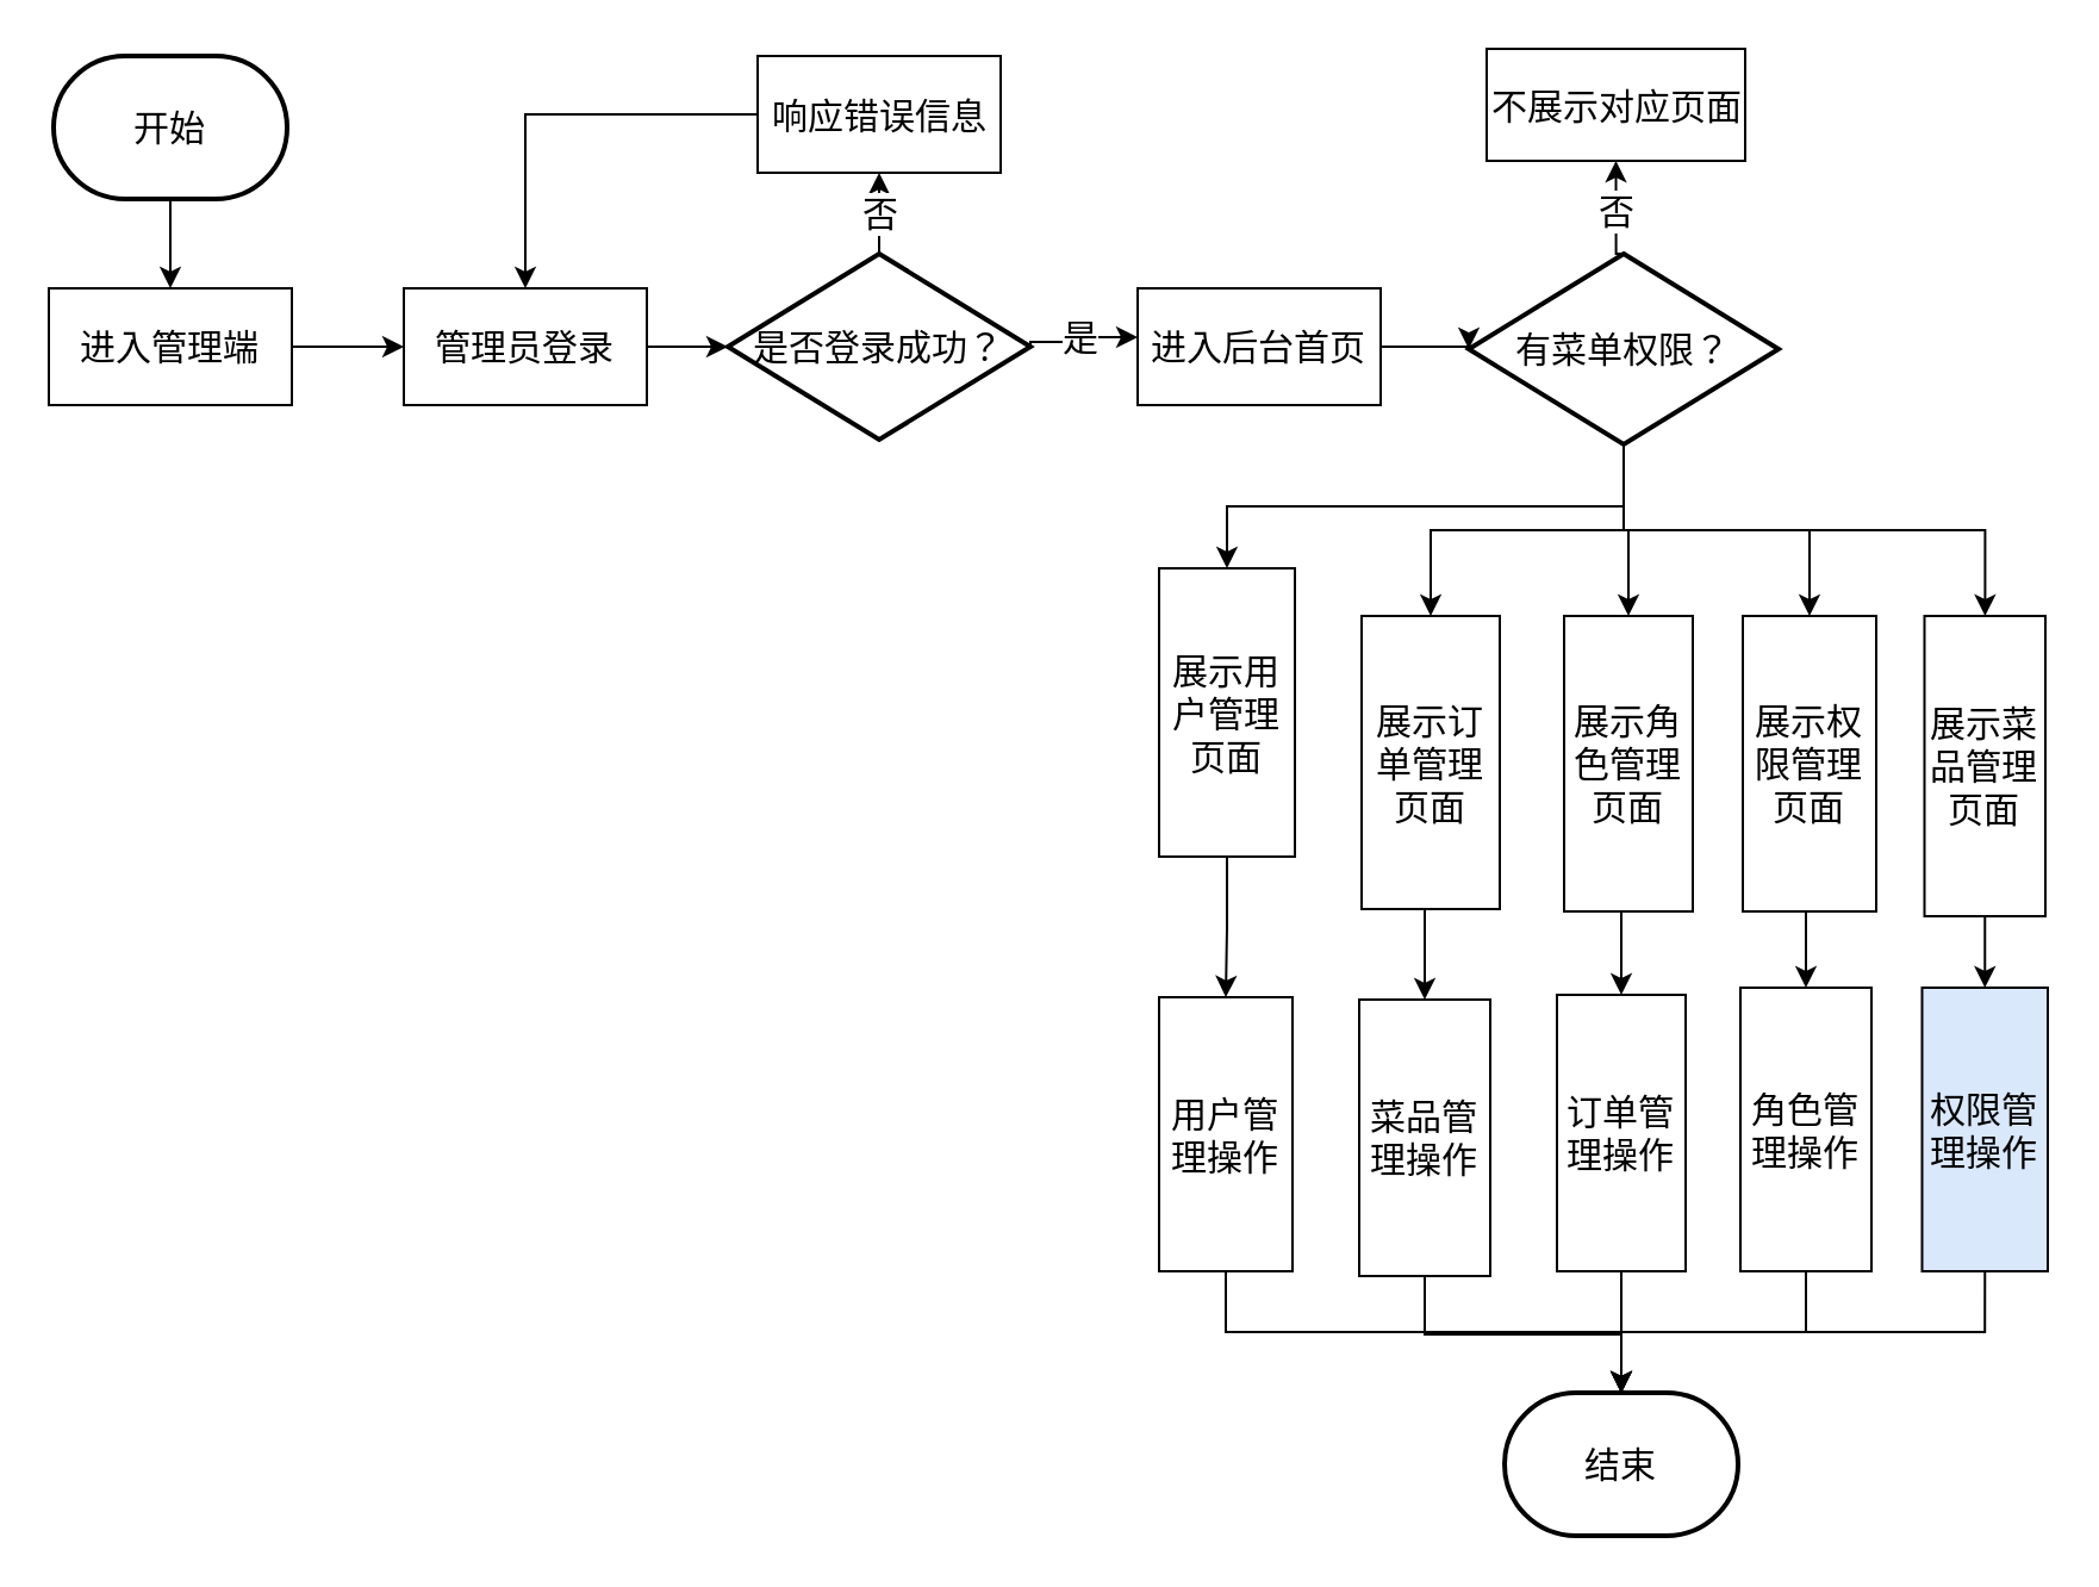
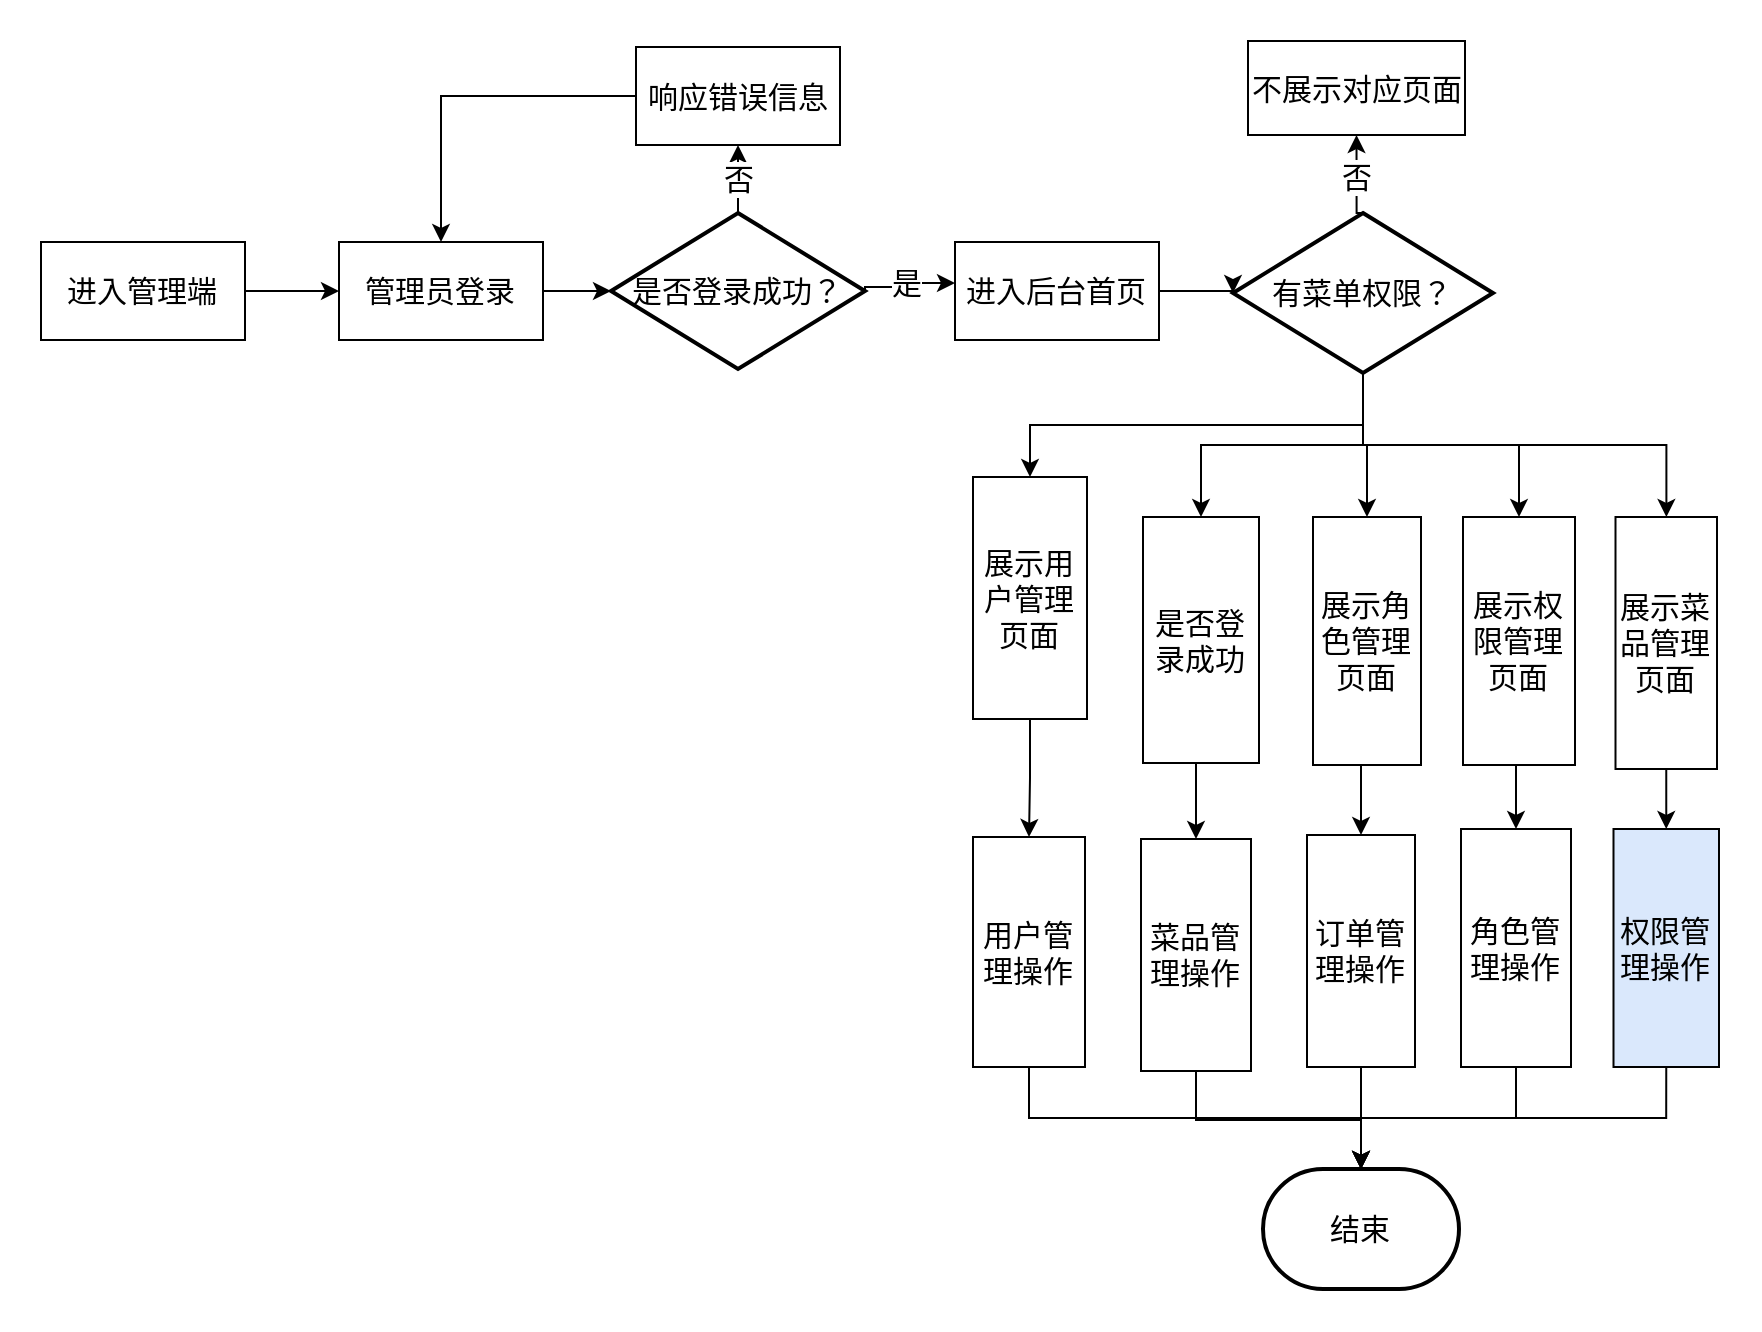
  <mxCell id="0" />
  <mxCell id="1" parent="0" />
- <mxCell id="2" style="edgeStyle=orthogonalEdgeStyle;rounded=0;orthogonalLoop=1;jettySize=auto;html=1;exitX=0.5;exitY=1;exitDx=0;exitDy=0;exitPerimeter=0;" edge="1" parent="1" source="3" target="5"><mxGeometry relative="1" as="geometry" /></mxCell>
- <mxCell id="3" value="开始" style="strokeWidth=2;html=1;shape=mxgraph.flowchart.terminator;whiteSpace=wrap;fontSize=15;" vertex="1" parent="1"><mxGeometry x="22" y="23" width="98" height="60" as="geometry" /></mxCell>
  <mxCell id="4" style="edgeStyle=orthogonalEdgeStyle;rounded=0;orthogonalLoop=1;jettySize=auto;html=1;exitX=1;exitY=0.5;exitDx=0;exitDy=0;entryX=0;entryY=0.5;entryDx=0;entryDy=0;" edge="1" parent="1" source="5" target="7"><mxGeometry relative="1" as="geometry" /></mxCell>
  <mxCell id="5" value="进入管理端" style="rounded=0;whiteSpace=wrap;html=1;fontSize=15;" vertex="1" parent="1"><mxGeometry x="20" y="120.5" width="102" height="49" as="geometry" /></mxCell>
  <mxCell id="6" style="edgeStyle=orthogonalEdgeStyle;rounded=0;orthogonalLoop=1;jettySize=auto;html=1;exitX=1;exitY=0.5;exitDx=0;exitDy=0;entryX=0;entryY=0.5;entryDx=0;entryDy=0;entryPerimeter=0;" edge="1" parent="1" source="7" target="10"><mxGeometry relative="1" as="geometry" /></mxCell>
  <mxCell id="7" value="管理员登录" style="rounded=0;whiteSpace=wrap;html=1;fontSize=15;" vertex="1" parent="1"><mxGeometry x="169" y="120.5" width="102" height="49" as="geometry" /></mxCell>
  <mxCell id="8" value="是" style="edgeStyle=orthogonalEdgeStyle;rounded=0;orthogonalLoop=1;jettySize=auto;html=1;exitX=1;exitY=0.5;exitDx=0;exitDy=0;exitPerimeter=0;fontSize=15;" edge="1" parent="1" source="10" target="12"><mxGeometry relative="1" as="geometry"><Array as="points"><mxPoint x="432" y="143" /><mxPoint x="452" y="143" /><mxPoint x="452" y="141" /></Array></mxGeometry></mxCell>
  <mxCell id="9" value="否" style="edgeStyle=orthogonalEdgeStyle;rounded=0;orthogonalLoop=1;jettySize=auto;html=1;fontSize=15;" edge="1" parent="1" source="10" target="14"><mxGeometry relative="1" as="geometry" /></mxCell>
  <mxCell id="10" value="&lt;font style=&quot;font-size: 15px;&quot;&gt;是否登录成功？&lt;/font&gt;" style="strokeWidth=2;html=1;shape=mxgraph.flowchart.decision;whiteSpace=wrap;fontSize=15;" vertex="1" parent="1"><mxGeometry x="305" y="106" width="127" height="78" as="geometry" /></mxCell>
  <mxCell id="11" style="edgeStyle=orthogonalEdgeStyle;rounded=0;orthogonalLoop=1;jettySize=auto;html=1;exitX=1;exitY=0.5;exitDx=0;exitDy=0;entryX=0;entryY=0.5;entryDx=0;entryDy=0;entryPerimeter=0;" edge="1" parent="1" source="12" target="21"><mxGeometry relative="1" as="geometry" /></mxCell>
  <mxCell id="12" value="进入后台首页" style="rounded=0;whiteSpace=wrap;html=1;fontSize=15;" vertex="1" parent="1"><mxGeometry x="477" y="120.5" width="102" height="49" as="geometry" /></mxCell>
  <mxCell id="13" style="edgeStyle=orthogonalEdgeStyle;rounded=0;orthogonalLoop=1;jettySize=auto;html=1;exitX=0;exitY=0.5;exitDx=0;exitDy=0;" edge="1" parent="1" source="14" target="7"><mxGeometry relative="1" as="geometry" /></mxCell>
  <mxCell id="14" value="响应错误信息" style="rounded=0;whiteSpace=wrap;html=1;fontSize=15;" vertex="1" parent="1"><mxGeometry x="317.5" y="23" width="102" height="49" as="geometry" /></mxCell>
  <mxCell id="15" value="否" style="edgeStyle=orthogonalEdgeStyle;rounded=0;orthogonalLoop=1;jettySize=auto;html=1;exitX=0.5;exitY=0;exitDx=0;exitDy=0;exitPerimeter=0;entryX=0.5;entryY=1;entryDx=0;entryDy=0;fontSize=15;" edge="1" parent="1" source="21" target="22"><mxGeometry relative="1" as="geometry" /></mxCell>
  <mxCell id="16" style="edgeStyle=orthogonalEdgeStyle;rounded=0;orthogonalLoop=1;jettySize=auto;html=1;exitX=0.5;exitY=1;exitDx=0;exitDy=0;exitPerimeter=0;entryX=0.5;entryY=0;entryDx=0;entryDy=0;" edge="1" parent="1" source="21" target="24"><mxGeometry relative="1" as="geometry" /></mxCell>
  <mxCell id="17" style="edgeStyle=orthogonalEdgeStyle;rounded=0;orthogonalLoop=1;jettySize=auto;html=1;exitX=0.5;exitY=1;exitDx=0;exitDy=0;exitPerimeter=0;entryX=0.5;entryY=0;entryDx=0;entryDy=0;" edge="1" parent="1" source="21" target="28"><mxGeometry relative="1" as="geometry" /></mxCell>
  <mxCell id="18" style="edgeStyle=orthogonalEdgeStyle;rounded=0;orthogonalLoop=1;jettySize=auto;html=1;exitX=0.5;exitY=1;exitDx=0;exitDy=0;exitPerimeter=0;entryX=0.5;entryY=0;entryDx=0;entryDy=0;" edge="1" parent="1" source="21" target="30"><mxGeometry relative="1" as="geometry" /></mxCell>
  <mxCell id="19" style="edgeStyle=orthogonalEdgeStyle;rounded=0;orthogonalLoop=1;jettySize=auto;html=1;exitX=0.5;exitY=1;exitDx=0;exitDy=0;exitPerimeter=0;" edge="1" parent="1" source="21" target="32"><mxGeometry relative="1" as="geometry" /></mxCell>
  <mxCell id="20" style="edgeStyle=orthogonalEdgeStyle;rounded=0;orthogonalLoop=1;jettySize=auto;html=1;exitX=0.5;exitY=1;exitDx=0;exitDy=0;exitPerimeter=0;" edge="1" parent="1" source="21" target="26"><mxGeometry relative="1" as="geometry" /></mxCell>
  <mxCell id="21" value="&lt;font style=&quot;font-size: 15px;&quot;&gt;有菜单权限？&lt;/font&gt;" style="strokeWidth=2;html=1;shape=mxgraph.flowchart.decision;whiteSpace=wrap;fontSize=15;" vertex="1" parent="1"><mxGeometry x="616" y="106" width="130" height="80" as="geometry" /></mxCell>
  <mxCell id="22" value="不展示对应页面" style="rounded=0;whiteSpace=wrap;html=1;fontSize=15;" vertex="1" parent="1"><mxGeometry x="623.5" y="20" width="108.5" height="47" as="geometry" /></mxCell>
  <mxCell id="23" style="edgeStyle=orthogonalEdgeStyle;rounded=0;orthogonalLoop=1;jettySize=auto;html=1;exitX=0.5;exitY=1;exitDx=0;exitDy=0;entryX=0.5;entryY=0;entryDx=0;entryDy=0;" edge="1" parent="1" source="24" target="42"><mxGeometry relative="1" as="geometry" /></mxCell>
  <mxCell id="24" value="展示用户管理页面" style="rounded=0;whiteSpace=wrap;html=1;fontSize=15;" vertex="1" parent="1"><mxGeometry x="486" y="238" width="57" height="121" as="geometry" /></mxCell>
  <mxCell id="25" style="edgeStyle=orthogonalEdgeStyle;rounded=0;orthogonalLoop=1;jettySize=auto;html=1;exitX=0.5;exitY=1;exitDx=0;exitDy=0;entryX=0.5;entryY=0;entryDx=0;entryDy=0;" edge="1" parent="1" source="26" target="40"><mxGeometry relative="1" as="geometry" /></mxCell>
  <mxCell id="26" value="展示菜品管理页面" style="rounded=0;whiteSpace=wrap;html=1;fontSize=15;" vertex="1" parent="1"><mxGeometry x="807.25" y="258" width="50.75" height="126" as="geometry" /></mxCell>
  <mxCell id="27" style="edgeStyle=orthogonalEdgeStyle;rounded=0;orthogonalLoop=1;jettySize=auto;html=1;exitX=0.5;exitY=1;exitDx=0;exitDy=0;entryX=0.5;entryY=0;entryDx=0;entryDy=0;" edge="1" parent="1" source="28" target="34"><mxGeometry relative="1" as="geometry" /></mxCell>
- <mxCell id="28" value="展示订单管理页面" style="rounded=0;whiteSpace=wrap;html=1;fontSize=15;" vertex="1" parent="1"><mxGeometry x="571" y="258" width="58" height="123" as="geometry" /></mxCell>
+ <mxCell id="28" value="是否登录成功" style="rounded=0;whiteSpace=wrap;html=1;fontSize=15;" vertex="1" parent="1"><mxGeometry x="571" y="258" width="58" height="123" as="geometry" /></mxCell>
  <mxCell id="29" style="edgeStyle=orthogonalEdgeStyle;rounded=0;orthogonalLoop=1;jettySize=auto;html=1;exitX=0.5;exitY=1;exitDx=0;exitDy=0;entryX=0.5;entryY=0;entryDx=0;entryDy=0;" edge="1" parent="1" source="30" target="36"><mxGeometry relative="1" as="geometry" /></mxCell>
  <mxCell id="30" value="展示角色管理页面" style="rounded=0;whiteSpace=wrap;html=1;fontSize=15;" vertex="1" parent="1"><mxGeometry x="656" y="258" width="54" height="124" as="geometry" /></mxCell>
  <mxCell id="31" style="edgeStyle=orthogonalEdgeStyle;rounded=0;orthogonalLoop=1;jettySize=auto;html=1;exitX=0.5;exitY=1;exitDx=0;exitDy=0;entryX=0.5;entryY=0;entryDx=0;entryDy=0;" edge="1" parent="1" source="32" target="38"><mxGeometry relative="1" as="geometry" /></mxCell>
  <mxCell id="32" value="展示权限管理页面" style="rounded=0;whiteSpace=wrap;html=1;fontSize=15;" vertex="1" parent="1"><mxGeometry x="731" y="258" width="56" height="124" as="geometry" /></mxCell>
  <mxCell id="33" style="edgeStyle=orthogonalEdgeStyle;rounded=0;orthogonalLoop=1;jettySize=auto;html=1;exitX=0.5;exitY=1;exitDx=0;exitDy=0;entryX=0.5;entryY=0;entryDx=0;entryDy=0;entryPerimeter=0;" edge="1" parent="1" source="34" target="43"><mxGeometry relative="1" as="geometry" /></mxCell>
  <mxCell id="34" value="菜品管理操作" style="rounded=0;whiteSpace=wrap;html=1;fontSize=15;" vertex="1" parent="1"><mxGeometry x="570" y="419" width="55" height="116" as="geometry" /></mxCell>
  <mxCell id="35" style="edgeStyle=orthogonalEdgeStyle;rounded=0;orthogonalLoop=1;jettySize=auto;html=1;exitX=0.5;exitY=1;exitDx=0;exitDy=0;" edge="1" parent="1" source="36" target="43"><mxGeometry relative="1" as="geometry" /></mxCell>
  <mxCell id="36" value="订单管理操作" style="rounded=0;whiteSpace=wrap;html=1;fontSize=15;" vertex="1" parent="1"><mxGeometry x="653" y="417" width="54" height="116" as="geometry" /></mxCell>
  <mxCell id="37" style="edgeStyle=orthogonalEdgeStyle;rounded=0;orthogonalLoop=1;jettySize=auto;html=1;exitX=0.5;exitY=1;exitDx=0;exitDy=0;entryX=0.5;entryY=0;entryDx=0;entryDy=0;entryPerimeter=0;" edge="1" parent="1" source="38" target="43"><mxGeometry relative="1" as="geometry" /></mxCell>
  <mxCell id="38" value="角色管理操作" style="rounded=0;whiteSpace=wrap;html=1;fontSize=15;" vertex="1" parent="1"><mxGeometry x="730" y="414" width="55" height="119" as="geometry" /></mxCell>
  <mxCell id="39" style="edgeStyle=orthogonalEdgeStyle;rounded=0;orthogonalLoop=1;jettySize=auto;html=1;exitX=0.5;exitY=1;exitDx=0;exitDy=0;entryX=0.5;entryY=0;entryDx=0;entryDy=0;entryPerimeter=0;" edge="1" parent="1" source="40" target="43"><mxGeometry relative="1" as="geometry"><mxPoint x="694.129" y="575.336" as="targetPoint" /></mxGeometry></mxCell>
  <mxCell id="40" value="权限管理操作" style="rounded=0;whiteSpace=wrap;html=1;fontSize=15;fillColor=#dae8fc;" vertex="1" parent="1"><mxGeometry x="806.25" y="414" width="52.75" height="119" as="geometry" /></mxCell>
  <mxCell id="41" style="edgeStyle=orthogonalEdgeStyle;rounded=0;orthogonalLoop=1;jettySize=auto;html=1;exitX=0.5;exitY=1;exitDx=0;exitDy=0;" edge="1" parent="1" source="42" target="43"><mxGeometry relative="1" as="geometry" /></mxCell>
  <mxCell id="42" value="用户管理操作" style="rounded=0;whiteSpace=wrap;html=1;fontSize=15;" vertex="1" parent="1"><mxGeometry x="486" y="418" width="56" height="115" as="geometry" /></mxCell>
  <mxCell id="43" value="结束" style="strokeWidth=2;html=1;shape=mxgraph.flowchart.terminator;whiteSpace=wrap;fontSize=15;" vertex="1" parent="1"><mxGeometry x="631" y="584" width="98" height="60" as="geometry" /></mxCell>
